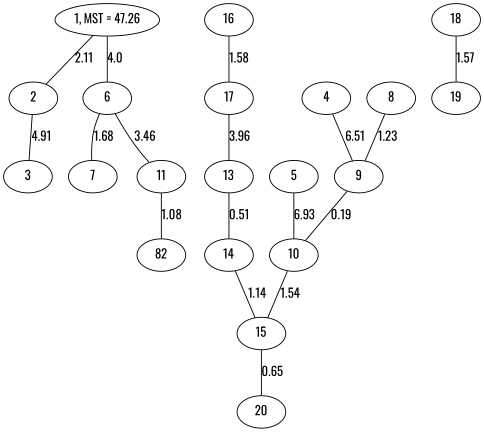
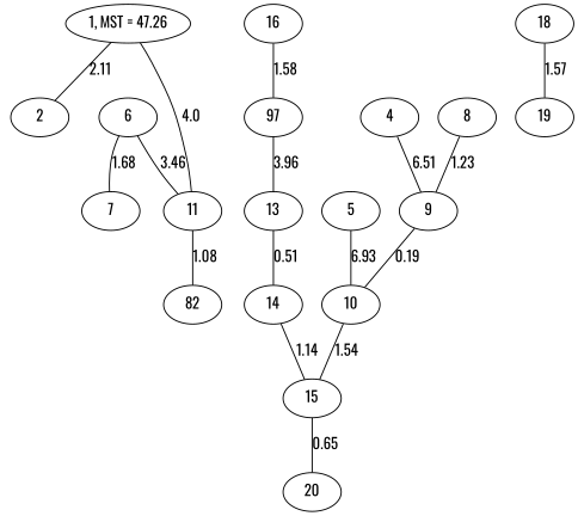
  graph {
    fontname=Oswald
    node [fontname=Oswald]
    edge [fontname=Oswald]
    n1 [label="1, MST = 47.26"]
    2
    6
-   3
    7
    11
    n7 [label=82]
    8
    9
    10
    15
    13
    14
    20
    4
    5
    18
    19
-   17
+   17 [label=97]
    16
    n1 -- 2 [label=2.11]
-   n1 -- 6 [label=4.0]
-   2 -- 3 [label=4.91]
+   n1 -- 11 [label=4.0]
    6 -- 7 [label=1.68]
    6 -- 11 [label=3.46]
    11 -- n7 [label=1.08]
    8 -- 9 [label=1.23]
    9 -- 10 [label=0.19]
    10 -- 15 [label=1.54]
    15 -- 20 [label=0.65]
    13 -- 14 [label=0.51]
    14 -- 15 [label=1.14]
    4 -- 9 [label=6.51]
    5 -- 10 [label=6.93]
    18 -- 19 [label=1.57]
    17 -- 13 [label=3.96]
    16 -- 17 [label=1.58]
  }
